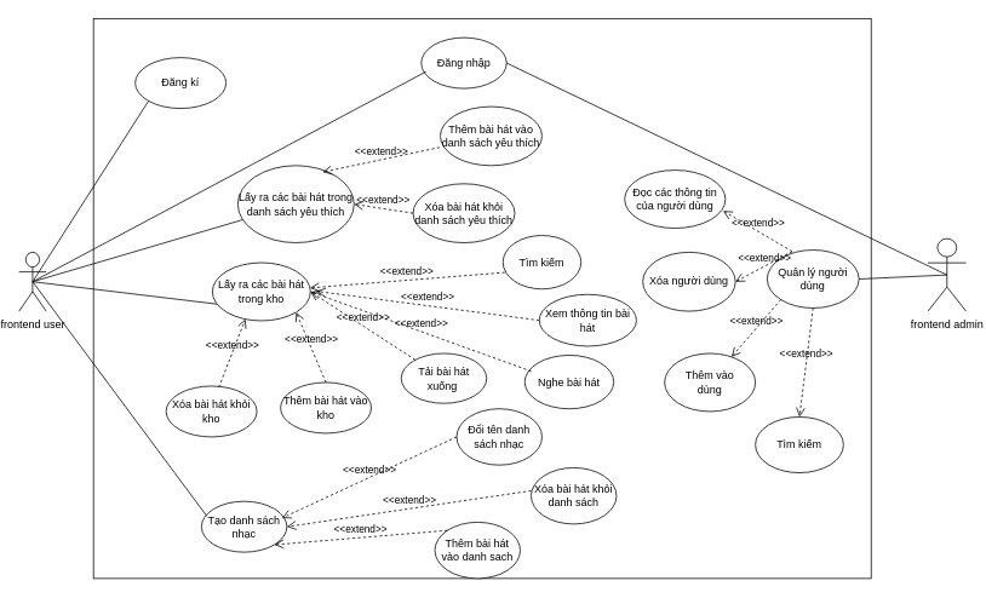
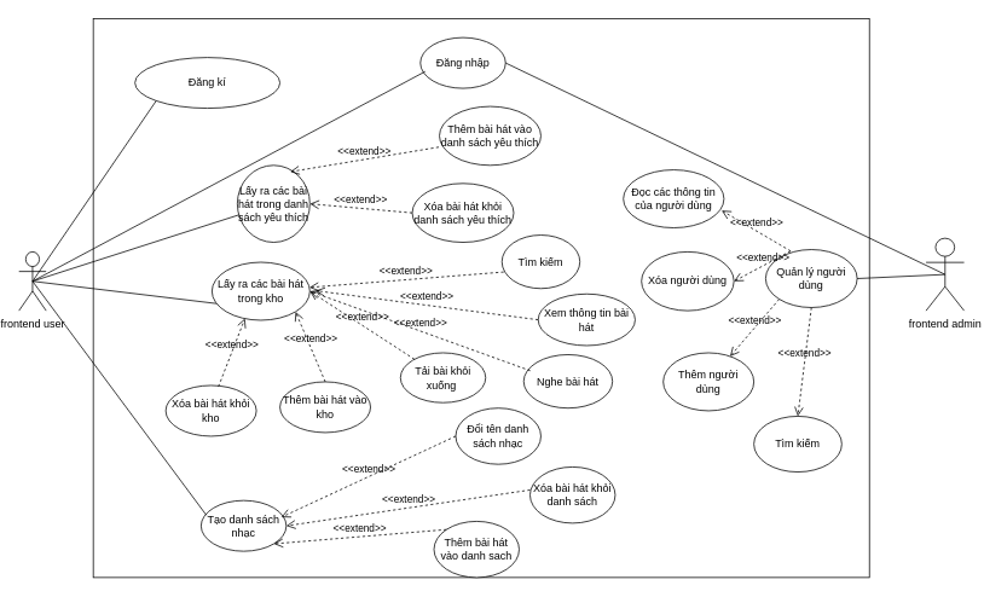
  <mxCell id="0" />
  <mxCell id="1" parent="0" />
  <mxCell id="2" value="frontend user" style="shape=umlActor;verticalLabelPosition=bottom;verticalAlign=top;html=1;" parent="1" vertex="1"><mxGeometry x="20" y="277.5" width="30" height="65" as="geometry" /></mxCell>
  <mxCell id="3" value="" style="rounded=0;whiteSpace=wrap;html=1;" parent="1" vertex="1"><mxGeometry x="102" y="20" width="856.5" height="617" as="geometry" /></mxCell>
  <mxCell id="4" value="Đăng nhập" style="ellipse;whiteSpace=wrap;html=1;" parent="1" vertex="1"><mxGeometry x="463" y="41" width="94" height="56" as="geometry" /></mxCell>
- <mxCell id="5" value="Đăng kí" style="ellipse;whiteSpace=wrap;html=1;" parent="1" vertex="1"><mxGeometry x="148" y="63" width="100" height="56" as="geometry" /></mxCell>
+ <mxCell id="5" value="Đăng kí" style="ellipse;whiteSpace=wrap;html=1;" parent="1" vertex="1"><mxGeometry x="148" y="63" width="160" height="56" as="geometry" /></mxCell>
  <mxCell id="6" value="Thêm bài hát vào kho" style="ellipse;whiteSpace=wrap;html=1;" parent="1" vertex="1"><mxGeometry x="308" y="421" width="100" height="56" as="geometry" /></mxCell>
  <mxCell id="7" value="Xóa bài hát khỏi kho" style="ellipse;whiteSpace=wrap;html=1;" parent="1" vertex="1"><mxGeometry x="182" y="425" width="100" height="56" as="geometry" /></mxCell>
- <mxCell id="8" value="Tải bài hát xuống&amp;nbsp;" style="ellipse;whiteSpace=wrap;html=1;" parent="1" vertex="1"><mxGeometry x="441" y="389" width="94" height="55" as="geometry" /></mxCell>
+ <mxCell id="8" value="Tải bài khỏi xuống&amp;nbsp;" style="ellipse;whiteSpace=wrap;html=1;" parent="1" vertex="1"><mxGeometry x="441" y="389" width="94" height="55" as="geometry" /></mxCell>
  <mxCell id="9" value="Thêm bài hát vào danh sách yêu thích" style="ellipse;whiteSpace=wrap;html=1;" parent="1" vertex="1"><mxGeometry x="484" y="117" width="112" height="65" as="geometry" /></mxCell>
  <mxCell id="10" value="Nghe bài hát" style="ellipse;whiteSpace=wrap;html=1;" parent="1" vertex="1"><mxGeometry x="577" y="391" width="98" height="59" as="geometry" /></mxCell>
  <mxCell id="11" value="Xem thông tin bài hát" style="ellipse;whiteSpace=wrap;html=1;" parent="1" vertex="1"><mxGeometry x="593" y="324" width="107" height="57" as="geometry" /></mxCell>
  <mxCell id="12" value="Xóa bài hát khỏi danh sách yêu thích" style="ellipse;whiteSpace=wrap;html=1;" parent="1" vertex="1"><mxGeometry x="454" y="202" width="112" height="65" as="geometry" /></mxCell>
  <mxCell id="13" value="Tạo danh sách nhạc" style="ellipse;whiteSpace=wrap;html=1;" parent="1" vertex="1"><mxGeometry x="221" y="552" width="94" height="56" as="geometry" /></mxCell>
  <mxCell id="14" value="Đổi tên danh sách nhạc" style="ellipse;whiteSpace=wrap;html=1;" parent="1" vertex="1"><mxGeometry x="502" y="450" width="94" height="62" as="geometry" /></mxCell>
  <mxCell id="15" value="Thêm bài hát vào danh sach" style="ellipse;whiteSpace=wrap;html=1;" parent="1" vertex="1"><mxGeometry x="478" y="575" width="94" height="62" as="geometry" /></mxCell>
  <mxCell id="16" value="Xóa bài hát khỏi danh sách" style="ellipse;whiteSpace=wrap;html=1;" parent="1" vertex="1"><mxGeometry x="584" y="515" width="94" height="62" as="geometry" /></mxCell>
  <mxCell id="17" value="&amp;lt;&amp;lt;extend&amp;gt;&amp;gt;" style="endArrow=open;startArrow=none;endFill=0;startFill=0;endSize=8;html=1;verticalAlign=bottom;dashed=1;labelBackgroundColor=none;rounded=0;exitX=0;exitY=0;exitDx=0;exitDy=0;entryX=1;entryY=1;entryDx=0;entryDy=0;" parent="1" source="15" target="13" edge="1"><mxGeometry width="160" relative="1" as="geometry"><mxPoint x="352" y="342" as="sourcePoint" /><mxPoint x="512" y="342" as="targetPoint" /></mxGeometry></mxCell>
  <mxCell id="18" value="&amp;lt;&amp;lt;extend&amp;gt;&amp;gt;" style="endArrow=open;startArrow=none;endFill=0;startFill=0;endSize=8;html=1;verticalAlign=bottom;dashed=1;labelBackgroundColor=none;rounded=0;exitX=0;exitY=0.5;exitDx=0;exitDy=0;entryX=0.942;entryY=0.329;entryDx=0;entryDy=0;entryPerimeter=0;" parent="1" source="14" target="13" edge="1"><mxGeometry width="160" relative="1" as="geometry"><mxPoint x="419" y="463" as="sourcePoint" /><mxPoint x="336.191" y="501.88" as="targetPoint" /></mxGeometry></mxCell>
  <mxCell id="19" value="&amp;lt;&amp;lt;extend&amp;gt;&amp;gt;" style="endArrow=open;startArrow=none;endFill=0;startFill=0;endSize=8;html=1;verticalAlign=bottom;dashed=1;labelBackgroundColor=none;rounded=0;entryX=1;entryY=0.5;entryDx=0;entryDy=0;exitX=0.001;exitY=0.409;exitDx=0;exitDy=0;exitPerimeter=0;" parent="1" source="16" target="13" edge="1"><mxGeometry width="160" relative="1" as="geometry"><mxPoint x="352" y="342" as="sourcePoint" /><mxPoint x="512" y="342" as="targetPoint" /></mxGeometry></mxCell>
  <mxCell id="20" value="" style="endArrow=none;html=1;rounded=0;exitX=0.5;exitY=0.5;exitDx=0;exitDy=0;exitPerimeter=0;entryX=0.062;entryY=0.29;entryDx=0;entryDy=0;entryPerimeter=0;" parent="1" source="2" target="13" edge="1"><mxGeometry width="50" height="50" relative="1" as="geometry"><mxPoint x="407" y="367" as="sourcePoint" /><mxPoint x="457" y="317" as="targetPoint" /></mxGeometry></mxCell>
  <mxCell id="21" value="" style="endArrow=none;html=1;rounded=0;exitX=0.5;exitY=0.5;exitDx=0;exitDy=0;exitPerimeter=0;entryX=0.06;entryY=0.715;entryDx=0;entryDy=0;entryPerimeter=0;" parent="1" source="2" target="29" edge="1"><mxGeometry width="50" height="50" relative="1" as="geometry"><mxPoint x="407" y="367" as="sourcePoint" /><mxPoint x="457" y="317" as="targetPoint" /></mxGeometry></mxCell>
  <mxCell id="22" value="" style="endArrow=none;html=1;rounded=0;exitX=0.5;exitY=0.5;exitDx=0;exitDy=0;exitPerimeter=0;entryX=0;entryY=1;entryDx=0;entryDy=0;" parent="1" source="2" target="5" edge="1"><mxGeometry width="50" height="50" relative="1" as="geometry"><mxPoint x="407" y="367" as="sourcePoint" /><mxPoint x="457" y="317" as="targetPoint" /></mxGeometry></mxCell>
  <mxCell id="23" value="" style="endArrow=none;html=1;rounded=0;entryX=0.056;entryY=0.669;entryDx=0;entryDy=0;entryPerimeter=0;exitX=0.5;exitY=0.5;exitDx=0;exitDy=0;exitPerimeter=0;" parent="1" source="2" target="4" edge="1"><mxGeometry width="50" height="50" relative="1" as="geometry"><mxPoint x="43" y="255" as="sourcePoint" /><mxPoint x="457" y="317" as="targetPoint" /></mxGeometry></mxCell>
  <mxCell id="24" value="&amp;lt;&amp;lt;extend&amp;gt;&amp;gt;" style="endArrow=open;startArrow=none;endFill=0;startFill=0;endSize=8;html=1;verticalAlign=bottom;dashed=1;labelBackgroundColor=none;rounded=0;entryX=1;entryY=0.5;entryDx=0;entryDy=0;" parent="1" source="8" target="29" edge="1"><mxGeometry width="160" relative="1" as="geometry"><mxPoint x="429" y="473" as="sourcePoint" /><mxPoint x="346.191" y="511.88" as="targetPoint" /></mxGeometry></mxCell>
  <mxCell id="25" value="&amp;lt;&amp;lt;extend&amp;gt;&amp;gt;" style="endArrow=open;startArrow=none;endFill=0;startFill=0;endSize=8;html=1;verticalAlign=bottom;dashed=1;labelBackgroundColor=none;rounded=0;exitX=0.074;exitY=0.3;exitDx=0;exitDy=0;exitPerimeter=0;entryX=1;entryY=0.5;entryDx=0;entryDy=0;" parent="1" source="10" target="29" edge="1"><mxGeometry width="160" relative="1" as="geometry"><mxPoint x="297" y="392" as="sourcePoint" /><mxPoint x="280" y="283" as="targetPoint" /></mxGeometry></mxCell>
  <mxCell id="26" value="&amp;lt;&amp;lt;extend&amp;gt;&amp;gt;" style="endArrow=open;startArrow=none;endFill=0;startFill=0;endSize=8;html=1;verticalAlign=bottom;dashed=1;labelBackgroundColor=none;rounded=0;exitX=0;exitY=0.5;exitDx=0;exitDy=0;entryX=1.058;entryY=0.491;entryDx=0;entryDy=0;entryPerimeter=0;" parent="1" source="11" target="29" edge="1"><mxGeometry width="160" relative="1" as="geometry"><mxPoint x="387" y="355" as="sourcePoint" /><mxPoint x="315" y="275" as="targetPoint" /></mxGeometry></mxCell>
  <mxCell id="27" value="Tìm kiếm" style="ellipse;whiteSpace=wrap;html=1;" parent="1" vertex="1"><mxGeometry x="553" y="259" width="86" height="59" as="geometry" /></mxCell>
  <mxCell id="28" value="&amp;lt;&amp;lt;extend&amp;gt;&amp;gt;" style="endArrow=open;startArrow=none;endFill=0;startFill=0;endSize=8;html=1;verticalAlign=bottom;dashed=1;labelBackgroundColor=none;rounded=0;exitX=0.023;exitY=0.691;exitDx=0;exitDy=0;exitPerimeter=0;" parent="1" source="27" target="29" edge="1"><mxGeometry width="160" relative="1" as="geometry"><mxPoint x="398" y="304" as="sourcePoint" /><mxPoint x="348" y="309" as="targetPoint" /></mxGeometry></mxCell>
  <mxCell id="29" value="Lấy ra các bài hát trong kho" style="ellipse;whiteSpace=wrap;html=1;" parent="1" vertex="1"><mxGeometry x="233" y="289" width="108" height="64" as="geometry" /></mxCell>
- <mxCell id="30" value="Lấy ra các bài hát trong danh sách yêu thích" style="ellipse;whiteSpace=wrap;html=1;" parent="1" vertex="1"><mxGeometry x="261" y="182" width="128" height="85" as="geometry" /></mxCell>
+ <mxCell id="30" value="Lấy ra các bài hát trong danh sách yêu thích" style="ellipse;whiteSpace=wrap;html=1;" parent="1" vertex="1"><mxGeometry x="261" y="182" width="80" height="85" as="geometry" /></mxCell>
  <mxCell id="31" value="&amp;lt;&amp;lt;extend&amp;gt;&amp;gt;" style="endArrow=open;startArrow=none;endFill=0;startFill=0;endSize=8;html=1;verticalAlign=bottom;dashed=1;labelBackgroundColor=none;rounded=0;exitX=-0.006;exitY=0.691;exitDx=0;exitDy=0;entryX=0.729;entryY=0.084;entryDx=0;entryDy=0;entryPerimeter=0;exitPerimeter=0;" parent="1" source="9" target="30" edge="1"><mxGeometry width="160" relative="1" as="geometry"><mxPoint x="518" y="284" as="sourcePoint" /><mxPoint x="312" y="284" as="targetPoint" /></mxGeometry></mxCell>
  <mxCell id="32" value="&amp;lt;&amp;lt;extend&amp;gt;&amp;gt;" style="endArrow=open;startArrow=none;endFill=0;startFill=0;endSize=8;html=1;verticalAlign=bottom;dashed=1;labelBackgroundColor=none;rounded=0;exitX=0;exitY=0.5;exitDx=0;exitDy=0;entryX=1;entryY=0.5;entryDx=0;entryDy=0;" parent="1" source="12" target="30" edge="1"><mxGeometry width="160" relative="1" as="geometry"><mxPoint x="518" y="284" as="sourcePoint" /><mxPoint x="312" y="284" as="targetPoint" /></mxGeometry></mxCell>
  <mxCell id="33" value="&amp;lt;&amp;lt;extend&amp;gt;&amp;gt;" style="endArrow=open;startArrow=none;endFill=0;startFill=0;endSize=8;html=1;verticalAlign=bottom;dashed=1;labelBackgroundColor=none;rounded=0;entryX=1;entryY=1;entryDx=0;entryDy=0;exitX=0.5;exitY=0;exitDx=0;exitDy=0;" parent="1" source="6" target="29" edge="1"><mxGeometry width="160" relative="1" as="geometry"><mxPoint x="453" y="412" as="sourcePoint" /><mxPoint x="351" y="331" as="targetPoint" /></mxGeometry></mxCell>
  <mxCell id="34" value="&amp;lt;&amp;lt;extend&amp;gt;&amp;gt;" style="endArrow=open;startArrow=none;endFill=0;startFill=0;endSize=8;html=1;verticalAlign=bottom;dashed=1;labelBackgroundColor=none;rounded=0;entryX=0.337;entryY=0.969;entryDx=0;entryDy=0;exitX=0.581;exitY=0.024;exitDx=0;exitDy=0;exitPerimeter=0;entryPerimeter=0;" parent="1" source="7" target="29" edge="1"><mxGeometry width="160" relative="1" as="geometry"><mxPoint x="360" y="431" as="sourcePoint" /><mxPoint x="335" y="354" as="targetPoint" /></mxGeometry></mxCell>
  <mxCell id="35" value="" style="endArrow=none;html=1;rounded=0;exitX=0.5;exitY=0.5;exitDx=0;exitDy=0;exitPerimeter=0;" parent="1" source="2" target="30" edge="1"><mxGeometry width="50" height="50" relative="1" as="geometry"><mxPoint x="407" y="367" as="sourcePoint" /><mxPoint x="457" y="317" as="targetPoint" /></mxGeometry></mxCell>
  <mxCell id="36" value="frontend admin" style="shape=umlActor;verticalLabelPosition=bottom;verticalAlign=top;html=1;" vertex="1" parent="1"><mxGeometry x="1021" y="262.5" width="42" height="80" as="geometry" /></mxCell>
  <mxCell id="37" value="" style="endArrow=none;html=1;rounded=0;exitX=0.5;exitY=0.5;exitDx=0;exitDy=0;exitPerimeter=0;entryX=1;entryY=0.5;entryDx=0;entryDy=0;" edge="1" parent="1" source="36" target="4"><mxGeometry width="50" height="50" relative="1" as="geometry"><mxPoint x="815" y="281" as="sourcePoint" /><mxPoint x="865" y="231" as="targetPoint" /></mxGeometry></mxCell>
  <mxCell id="38" value="Quản lý người&lt;div&gt;dùng&lt;/div&gt;" style="ellipse;whiteSpace=wrap;html=1;" vertex="1" parent="1"><mxGeometry x="844" y="275" width="101" height="64" as="geometry" /></mxCell>
  <mxCell id="39" value="" style="endArrow=none;html=1;rounded=0;exitX=1;exitY=0.5;exitDx=0;exitDy=0;entryX=0.5;entryY=0.5;entryDx=0;entryDy=0;entryPerimeter=0;" edge="1" parent="1" source="38" target="36"><mxGeometry width="50" height="50" relative="1" as="geometry"><mxPoint x="858" y="342.5" as="sourcePoint" /><mxPoint x="908" y="292.5" as="targetPoint" /></mxGeometry></mxCell>
- <mxCell id="40" value="Thêm vào&lt;div&gt;dùng&lt;/div&gt;" style="ellipse;whiteSpace=wrap;html=1;" vertex="1" parent="1"><mxGeometry x="731" y="389" width="100" height="64" as="geometry" /></mxCell>
+ <mxCell id="40" value="Thêm người&lt;div&gt;dùng&lt;/div&gt;" style="ellipse;whiteSpace=wrap;html=1;" vertex="1" parent="1"><mxGeometry x="731" y="389" width="100" height="64" as="geometry" /></mxCell>
  <mxCell id="41" value="Xóa người dùng" style="ellipse;whiteSpace=wrap;html=1;" vertex="1" parent="1"><mxGeometry x="707" y="277.5" width="102" height="65" as="geometry" /></mxCell>
  <mxCell id="42" value="Tìm kiếm" style="ellipse;whiteSpace=wrap;html=1;" vertex="1" parent="1"><mxGeometry x="831" y="459" width="97" height="61.5" as="geometry" /></mxCell>
  <mxCell id="43" value="&amp;lt;&amp;lt;extend&amp;gt;&amp;gt;" style="endArrow=open;startArrow=none;endFill=0;startFill=0;endSize=8;html=1;verticalAlign=bottom;dashed=1;labelBackgroundColor=none;rounded=0;exitX=0.272;exitY=0.027;exitDx=0;exitDy=0;exitPerimeter=0;entryX=1;entryY=0.5;entryDx=0;entryDy=0;" edge="1" parent="1" source="38" target="41"><mxGeometry width="160" relative="1" as="geometry"><mxPoint x="942" y="126" as="sourcePoint" /><mxPoint x="728" y="143" as="targetPoint" /></mxGeometry></mxCell>
  <mxCell id="44" value="&amp;lt;&amp;lt;extend&amp;gt;&amp;gt;" style="endArrow=open;startArrow=none;endFill=0;startFill=0;endSize=8;html=1;verticalAlign=bottom;dashed=1;labelBackgroundColor=none;rounded=0;exitX=0;exitY=1;exitDx=0;exitDy=0;" edge="1" parent="1" source="38" target="40"><mxGeometry width="160" relative="1" as="geometry"><mxPoint x="878" y="272" as="sourcePoint" /><mxPoint x="821" y="231" as="targetPoint" /></mxGeometry></mxCell>
  <mxCell id="45" value="&amp;lt;&amp;lt;extend&amp;gt;&amp;gt;" style="endArrow=open;startArrow=none;endFill=0;startFill=0;endSize=8;html=1;verticalAlign=bottom;dashed=1;labelBackgroundColor=none;rounded=0;exitX=0.5;exitY=1;exitDx=0;exitDy=0;entryX=0.5;entryY=0;entryDx=0;entryDy=0;" edge="1" parent="1" source="38" target="42"><mxGeometry width="160" relative="1" as="geometry"><mxPoint x="866" y="325" as="sourcePoint" /><mxPoint x="819" y="341" as="targetPoint" /></mxGeometry></mxCell>
  <mxCell id="46" value="Đọc các thông tin&lt;div&gt;của người dùng&lt;/div&gt;" style="ellipse;whiteSpace=wrap;html=1;" vertex="1" parent="1"><mxGeometry x="687" y="187" width="111" height="64" as="geometry" /></mxCell>
  <mxCell id="47" value="&amp;lt;&amp;lt;extend&amp;gt;&amp;gt;" style="endArrow=open;startArrow=none;endFill=0;startFill=0;endSize=8;html=1;verticalAlign=bottom;dashed=1;labelBackgroundColor=none;rounded=0;exitX=0.273;exitY=0.025;exitDx=0;exitDy=0;exitPerimeter=0;entryX=0.977;entryY=0.702;entryDx=0;entryDy=0;entryPerimeter=0;" edge="1" parent="1" source="38" target="46"><mxGeometry width="160" relative="1" as="geometry"><mxPoint x="881" y="287" as="sourcePoint" /><mxPoint x="819" y="320" as="targetPoint" /></mxGeometry></mxCell>
